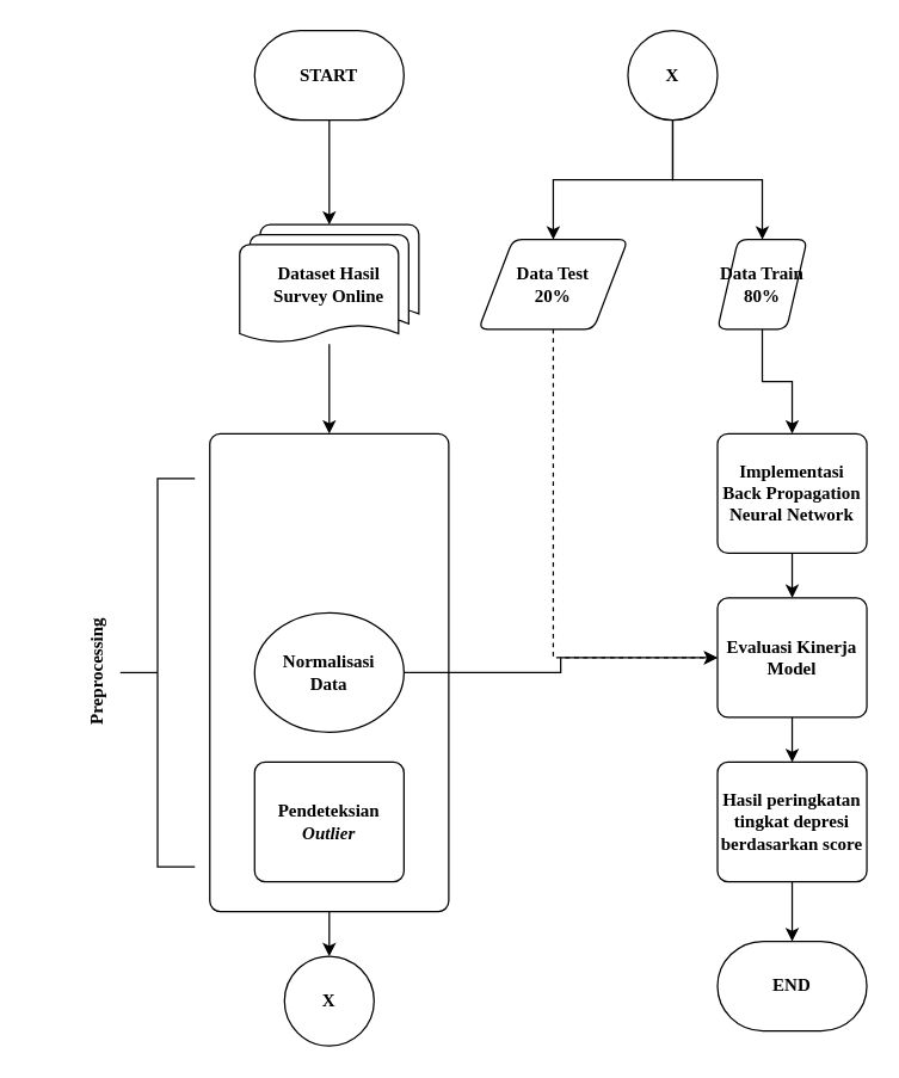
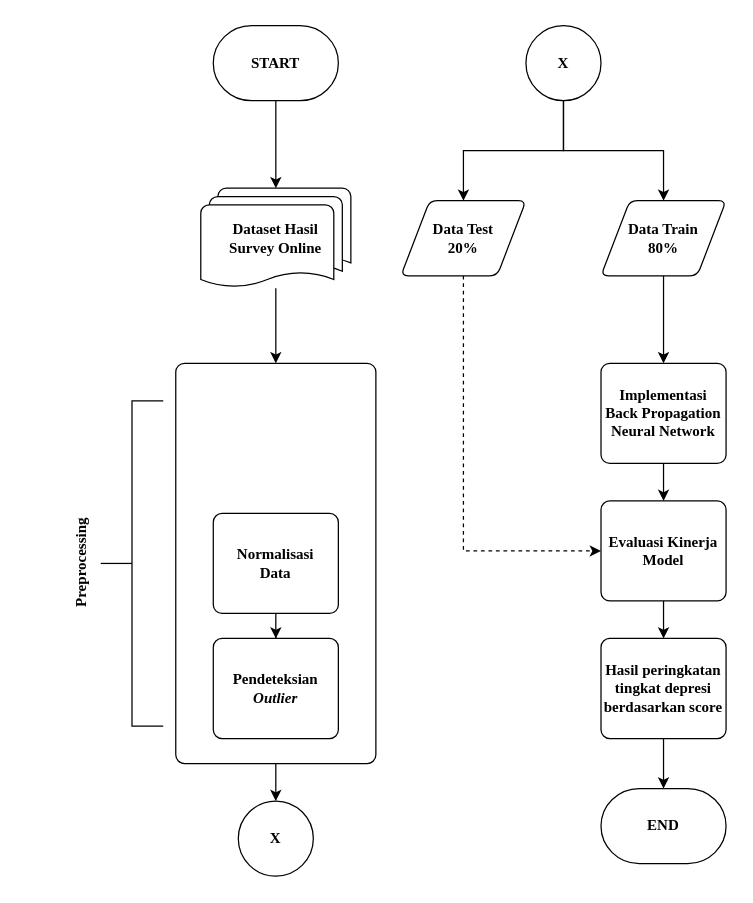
  <mxCell id="0" />
  <mxCell id="1" parent="0" />
  <mxCell id="2" style="edgeStyle=orthogonalEdgeStyle;rounded=0;orthogonalLoop=1;jettySize=auto;html=1;entryX=0.5;entryY=0;entryDx=0;entryDy=0;fontColor=default;fontFamily=Times New Roman;fontStyle=1;labelBackgroundColor=none;strokeWidth=1;shadow=0;" parent="1" source="3" target="5" edge="1"><mxGeometry relative="1" as="geometry" /></mxCell>
  <mxCell id="3" value="&lt;div&gt;Dataset Hasil &lt;br&gt;&lt;/div&gt;&lt;div&gt;Survey Online&lt;/div&gt;" style="strokeWidth=1;html=1;shape=mxgraph.flowchart.multi-document;whiteSpace=wrap;labelBackgroundColor=none;fontColor=default;fillColor=default;fontFamily=Times New Roman;fontStyle=1;shadow=0;" parent="1" vertex="1"><mxGeometry x="160" y="150" width="120" height="80" as="geometry" /></mxCell>
  <mxCell id="4" style="edgeStyle=orthogonalEdgeStyle;rounded=0;orthogonalLoop=1;jettySize=auto;html=1;entryX=0.5;entryY=0;entryDx=0;entryDy=0;entryPerimeter=0;shadow=0;strokeWidth=1;" edge="1" parent="1" source="5" target="10"><mxGeometry relative="1" as="geometry" /></mxCell>
  <mxCell id="5" value="" style="rounded=1;whiteSpace=wrap;html=1;absoluteArcSize=1;arcSize=14;strokeWidth=1;labelBackgroundColor=none;fontColor=default;fillColor=default;fontFamily=Times New Roman;fontStyle=1;shadow=0;" parent="1" vertex="1"><mxGeometry x="140" y="290" width="160" height="320" as="geometry" /></mxCell>
- <mxCell id="6" style="edgeStyle=orthogonalEdgeStyle;rounded=0;orthogonalLoop=1;jettySize=auto;html=1;shadow=0;strokeWidth=1;" edge="1" parent="1" source="7" target="21"><mxGeometry relative="1" as="geometry" /></mxCell>
- <mxCell id="7" value="&lt;div&gt;Normalisasi &lt;br&gt;&lt;/div&gt;&lt;div&gt;Data&lt;/div&gt;" style="ellipse;whiteSpace=wrap;html=1;absoluteArcSize=1;arcSize=14;strokeWidth=1;labelBackgroundColor=none;fontColor=default;fillColor=default;gradientColor=none;fontFamily=Times New Roman;fontStyle=1;shadow=0;" parent="1" vertex="1"><mxGeometry x="170" y="410" width="100" height="80" as="geometry" /></mxCell>
+ <mxCell id="6" style="edgeStyle=orthogonalEdgeStyle;rounded=0;orthogonalLoop=1;jettySize=auto;html=1;shadow=0;strokeWidth=1;" edge="1" parent="1" source="7" target="27"><mxGeometry relative="1" as="geometry" /></mxCell>
+ <mxCell id="7" value="&lt;div&gt;Normalisasi &lt;br&gt;&lt;/div&gt;&lt;div&gt;Data&lt;/div&gt;" style="rounded=1;whiteSpace=wrap;html=1;absoluteArcSize=1;arcSize=14;strokeWidth=1;labelBackgroundColor=none;fontColor=default;fillColor=default;gradientColor=none;fontFamily=Times New Roman;fontStyle=1;shadow=0;" parent="1" vertex="1"><mxGeometry x="170" y="410" width="100" height="80" as="geometry" /></mxCell>
  <mxCell id="8" value="" style="strokeWidth=1;html=1;shape=mxgraph.flowchart.annotation_2;align=left;labelPosition=right;pointerEvents=1;labelBackgroundColor=none;fontColor=default;fillColor=default;gradientColor=none;strokeColor=default;fontFamily=Times New Roman;fontStyle=1;whiteSpace=wrap;shadow=0;" parent="1" vertex="1"><mxGeometry x="80" y="320" width="50" height="260" as="geometry" /></mxCell>
  <mxCell id="9" value="Preprocessing" style="text;html=1;align=center;verticalAlign=middle;resizable=0;points=[];autosize=1;strokeColor=none;fillColor=none;fontColor=default;fontFamily=Times New Roman;fontStyle=1;labelBackgroundColor=none;strokeWidth=1;shadow=0;rotation=270;" parent="1" vertex="1"><mxGeometry x="20" y="440" width="90" height="20" as="geometry" /></mxCell>
  <mxCell id="10" value="X" style="strokeWidth=1;html=1;shape=mxgraph.flowchart.start_2;whiteSpace=wrap;labelBackgroundColor=none;fontColor=default;fillColor=default;gradientColor=none;fontFamily=Times New Roman;fontStyle=1;shadow=0;" parent="1" vertex="1"><mxGeometry x="190" y="640" width="60" height="60" as="geometry" /></mxCell>
  <mxCell id="11" style="edgeStyle=orthogonalEdgeStyle;rounded=0;orthogonalLoop=1;jettySize=auto;html=1;entryX=0.5;entryY=0;entryDx=0;entryDy=0;fontColor=default;fontFamily=Times New Roman;fontStyle=1;labelBackgroundColor=none;strokeWidth=1;shadow=0;" parent="1" source="13" target="17" edge="1"><mxGeometry relative="1" as="geometry" /></mxCell>
  <mxCell id="12" style="edgeStyle=orthogonalEdgeStyle;rounded=0;orthogonalLoop=1;jettySize=auto;html=1;entryX=0.5;entryY=0;entryDx=0;entryDy=0;fontColor=default;fontFamily=Times New Roman;fontStyle=1;labelBackgroundColor=none;strokeWidth=1;shadow=0;" parent="1" source="13" target="15" edge="1"><mxGeometry relative="1" as="geometry" /></mxCell>
  <mxCell id="13" value="X" style="strokeWidth=1;html=1;shape=mxgraph.flowchart.start_2;whiteSpace=wrap;labelBackgroundColor=none;fontColor=default;fillColor=default;gradientColor=none;fontFamily=Times New Roman;fontStyle=1;shadow=0;" parent="1" vertex="1"><mxGeometry x="420" y="20" width="60" height="60" as="geometry" /></mxCell>
  <mxCell id="14" style="edgeStyle=orthogonalEdgeStyle;rounded=0;orthogonalLoop=1;jettySize=auto;html=1;entryX=0;entryY=0.5;entryDx=0;entryDy=0;fontColor=default;exitX=0.5;exitY=1;exitDx=0;exitDy=0;fontFamily=Times New Roman;fontStyle=1;labelBackgroundColor=none;strokeWidth=1;shadow=0;dashed=1;" parent="1" source="15" target="21" edge="1"><mxGeometry relative="1" as="geometry"><Array as="points"><mxPoint x="370" y="440" /></Array></mxGeometry></mxCell>
  <mxCell id="15" value="&lt;div&gt;Data Test &lt;br&gt;&lt;/div&gt;&lt;div&gt;20%&lt;br&gt;&lt;/div&gt;" style="shape=parallelogram;html=1;strokeWidth=1;perimeter=parallelogramPerimeter;whiteSpace=wrap;rounded=1;arcSize=12;size=0.23;labelBackgroundColor=none;fontColor=default;fillColor=default;gradientColor=none;fontFamily=Times New Roman;fontStyle=1;shadow=0;" parent="1" vertex="1"><mxGeometry x="320" y="160" width="100" height="60" as="geometry" /></mxCell>
  <mxCell id="16" style="edgeStyle=orthogonalEdgeStyle;rounded=0;orthogonalLoop=1;jettySize=auto;html=1;entryX=0.5;entryY=0;entryDx=0;entryDy=0;fontColor=default;fontFamily=Times New Roman;fontStyle=1;labelBackgroundColor=none;strokeWidth=1;shadow=0;" parent="1" source="17" target="19" edge="1"><mxGeometry relative="1" as="geometry" /></mxCell>
- <mxCell id="17" value="&lt;div&gt;Data Train&lt;/div&gt;&lt;div&gt;80%&lt;br&gt;&lt;/div&gt;" style="shape=parallelogram;html=1;strokeWidth=1;perimeter=parallelogramPerimeter;whiteSpace=wrap;rounded=1;arcSize=12;size=0.23;labelBackgroundColor=none;fontColor=default;fillColor=default;gradientColor=none;fontFamily=Times New Roman;fontStyle=1;shadow=0;" parent="1" vertex="1"><mxGeometry x="480" y="160" width="60" height="60" as="geometry" /></mxCell>
+ <mxCell id="17" value="&lt;div&gt;Data Train&lt;/div&gt;&lt;div&gt;80%&lt;br&gt;&lt;/div&gt;" style="shape=parallelogram;html=1;strokeWidth=1;perimeter=parallelogramPerimeter;whiteSpace=wrap;rounded=1;arcSize=12;size=0.23;labelBackgroundColor=none;fontColor=default;fillColor=default;gradientColor=none;fontFamily=Times New Roman;fontStyle=1;shadow=0;" parent="1" vertex="1"><mxGeometry x="480" y="160" width="100" height="60" as="geometry" /></mxCell>
  <mxCell id="18" style="edgeStyle=orthogonalEdgeStyle;rounded=0;orthogonalLoop=1;jettySize=auto;html=1;entryX=0.5;entryY=0;entryDx=0;entryDy=0;fontColor=default;fontFamily=Times New Roman;fontStyle=1;labelBackgroundColor=none;strokeWidth=1;shadow=0;" parent="1" source="19" target="21" edge="1"><mxGeometry relative="1" as="geometry" /></mxCell>
  <mxCell id="19" value="Implementasi Back Propagation Neural Network" style="rounded=1;whiteSpace=wrap;html=1;absoluteArcSize=1;arcSize=14;strokeWidth=1;labelBackgroundColor=none;fontColor=default;fillColor=default;gradientColor=none;fontFamily=Times New Roman;fontStyle=1;shadow=0;" parent="1" vertex="1"><mxGeometry x="480" y="290" width="100" height="80" as="geometry" /></mxCell>
  <mxCell id="20" style="edgeStyle=orthogonalEdgeStyle;rounded=0;orthogonalLoop=1;jettySize=auto;html=1;exitX=0.5;exitY=1;exitDx=0;exitDy=0;entryX=0.5;entryY=0;entryDx=0;entryDy=0;fontColor=default;fontFamily=Times New Roman;fontStyle=1;labelBackgroundColor=none;strokeWidth=1;shadow=0;" parent="1" source="21" target="23" edge="1"><mxGeometry relative="1" as="geometry" /></mxCell>
  <mxCell id="21" value="Evaluasi Kinerja Model" style="rounded=1;whiteSpace=wrap;html=1;absoluteArcSize=1;arcSize=14;strokeWidth=1;labelBackgroundColor=none;fontColor=default;fillColor=default;gradientColor=none;fontFamily=Times New Roman;fontStyle=1;shadow=0;" parent="1" vertex="1"><mxGeometry x="480" y="400" width="100" height="80" as="geometry" /></mxCell>
  <mxCell id="22" style="edgeStyle=orthogonalEdgeStyle;rounded=0;orthogonalLoop=1;jettySize=auto;html=1;exitX=0.5;exitY=1;exitDx=0;exitDy=0;entryX=0.5;entryY=0;entryDx=0;entryDy=0;entryPerimeter=0;fontColor=default;fontFamily=Times New Roman;fontStyle=1;labelBackgroundColor=none;strokeWidth=1;shadow=0;" parent="1" source="23" target="24" edge="1"><mxGeometry relative="1" as="geometry" /></mxCell>
  <mxCell id="23" value="Hasil peringkatan tingkat depresi berdasarkan score" style="rounded=1;whiteSpace=wrap;html=1;absoluteArcSize=1;arcSize=14;strokeWidth=1;labelBackgroundColor=none;fontColor=default;fillColor=default;gradientColor=none;fontFamily=Times New Roman;fontStyle=1;shadow=0;" parent="1" vertex="1"><mxGeometry x="480" y="510" width="100" height="80" as="geometry" /></mxCell>
  <mxCell id="24" value="END" style="strokeWidth=1;html=1;shape=mxgraph.flowchart.terminator;whiteSpace=wrap;labelBackgroundColor=none;fontColor=default;fillColor=default;gradientColor=none;fontFamily=Times New Roman;fontStyle=1;shadow=0;" parent="1" vertex="1"><mxGeometry x="480" y="630" width="100" height="60" as="geometry" /></mxCell>
  <mxCell id="25" style="edgeStyle=orthogonalEdgeStyle;rounded=0;orthogonalLoop=1;jettySize=auto;html=1;entryX=0.5;entryY=0;entryDx=0;entryDy=0;entryPerimeter=0;fontColor=default;fontFamily=Times New Roman;fontStyle=1;labelBackgroundColor=none;strokeWidth=1;shadow=0;" parent="1" source="26" target="3" edge="1"><mxGeometry relative="1" as="geometry" /></mxCell>
  <mxCell id="26" value="START" style="strokeWidth=1;html=1;shape=mxgraph.flowchart.terminator;whiteSpace=wrap;labelBackgroundColor=none;fontColor=default;fillColor=default;gradientColor=none;fontFamily=Times New Roman;fontStyle=1;shadow=0;" parent="1" vertex="1"><mxGeometry x="170" y="20" width="100" height="60" as="geometry" /></mxCell>
  <mxCell id="27" value="Pendeteksian &lt;i&gt;Outlier&lt;/i&gt;" style="rounded=1;whiteSpace=wrap;html=1;absoluteArcSize=1;arcSize=14;strokeWidth=1;labelBackgroundColor=none;fontColor=default;fillColor=default;gradientColor=none;fontFamily=Times New Roman;fontStyle=1;shadow=0;" vertex="1" parent="1"><mxGeometry x="170" y="510" width="100" height="80" as="geometry" /></mxCell>
